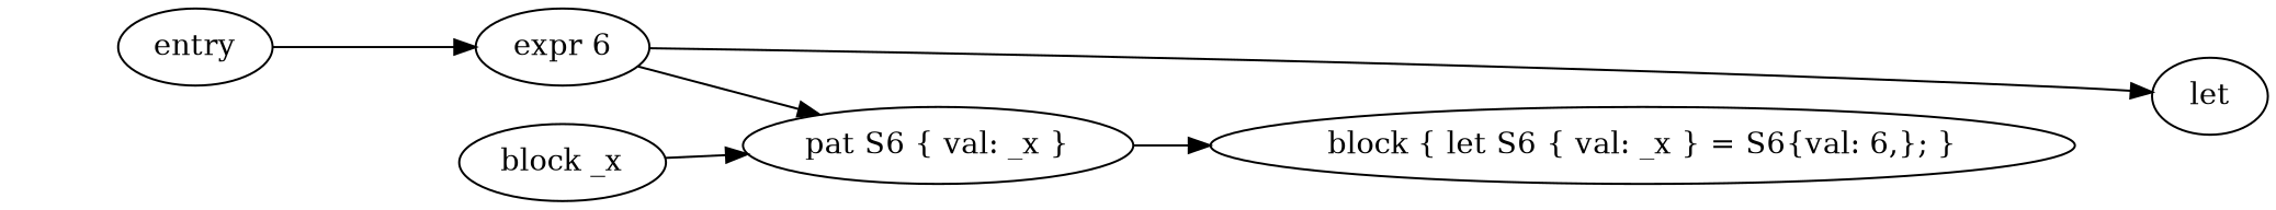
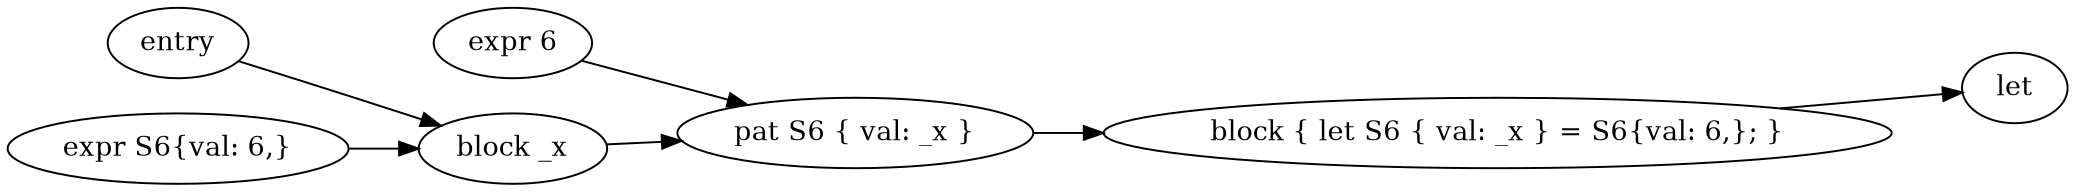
  digraph {
    rankdir=LR
    n1 [label=entry]
    n2 [label="expr 6"]
    n3 [label="pat S6 { val: _x }"]
    n4 [label=let]
+   n5 [label="expr S6{val: 6,}"]
    n6 [label="block _x"]
    n7 [label="block { let S6 { val: _x } = S6{val: 6,}; }"]
-   n1 -> n2
+   n1 -> n6
    n2 -> n3
    n3 -> n7
+   n5 -> n6
    n6 -> n3
-   n2 -> n4
+   n7 -> n4
  }
